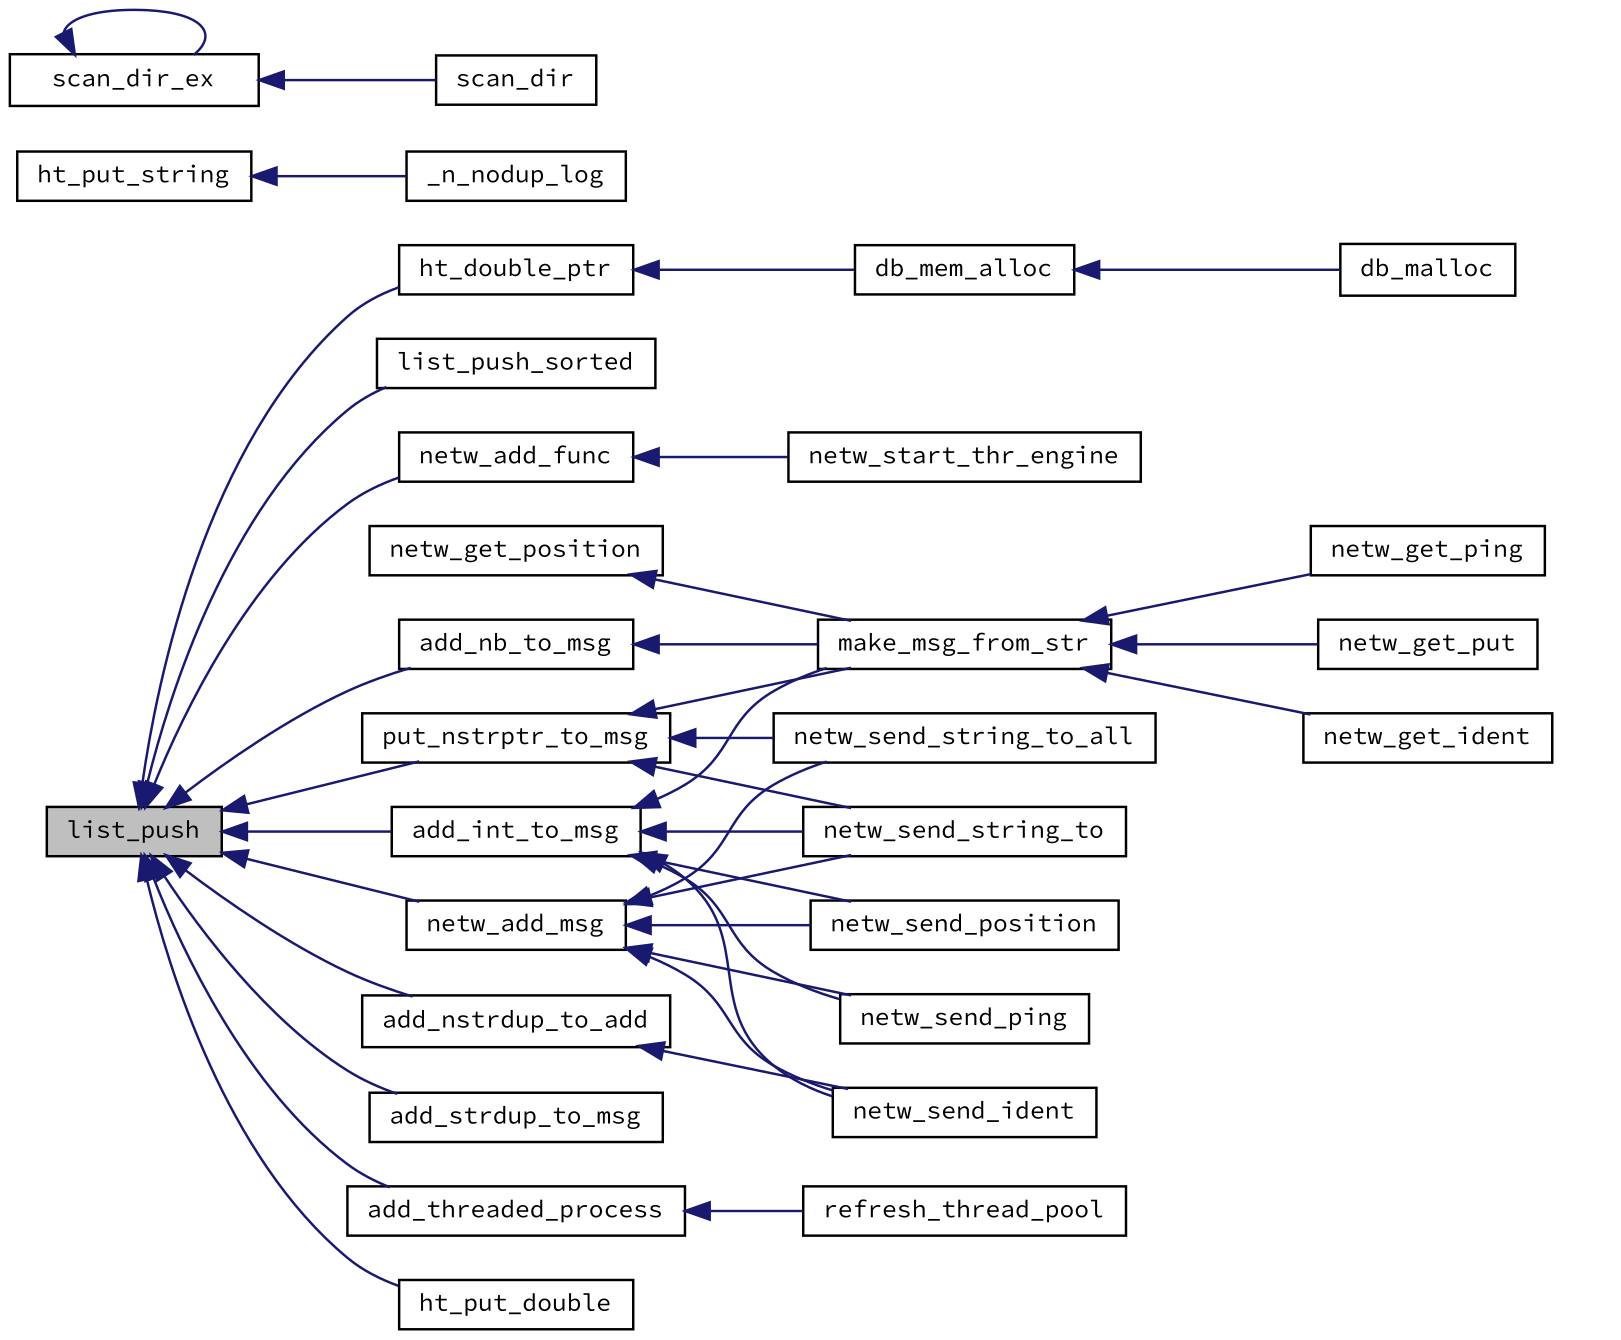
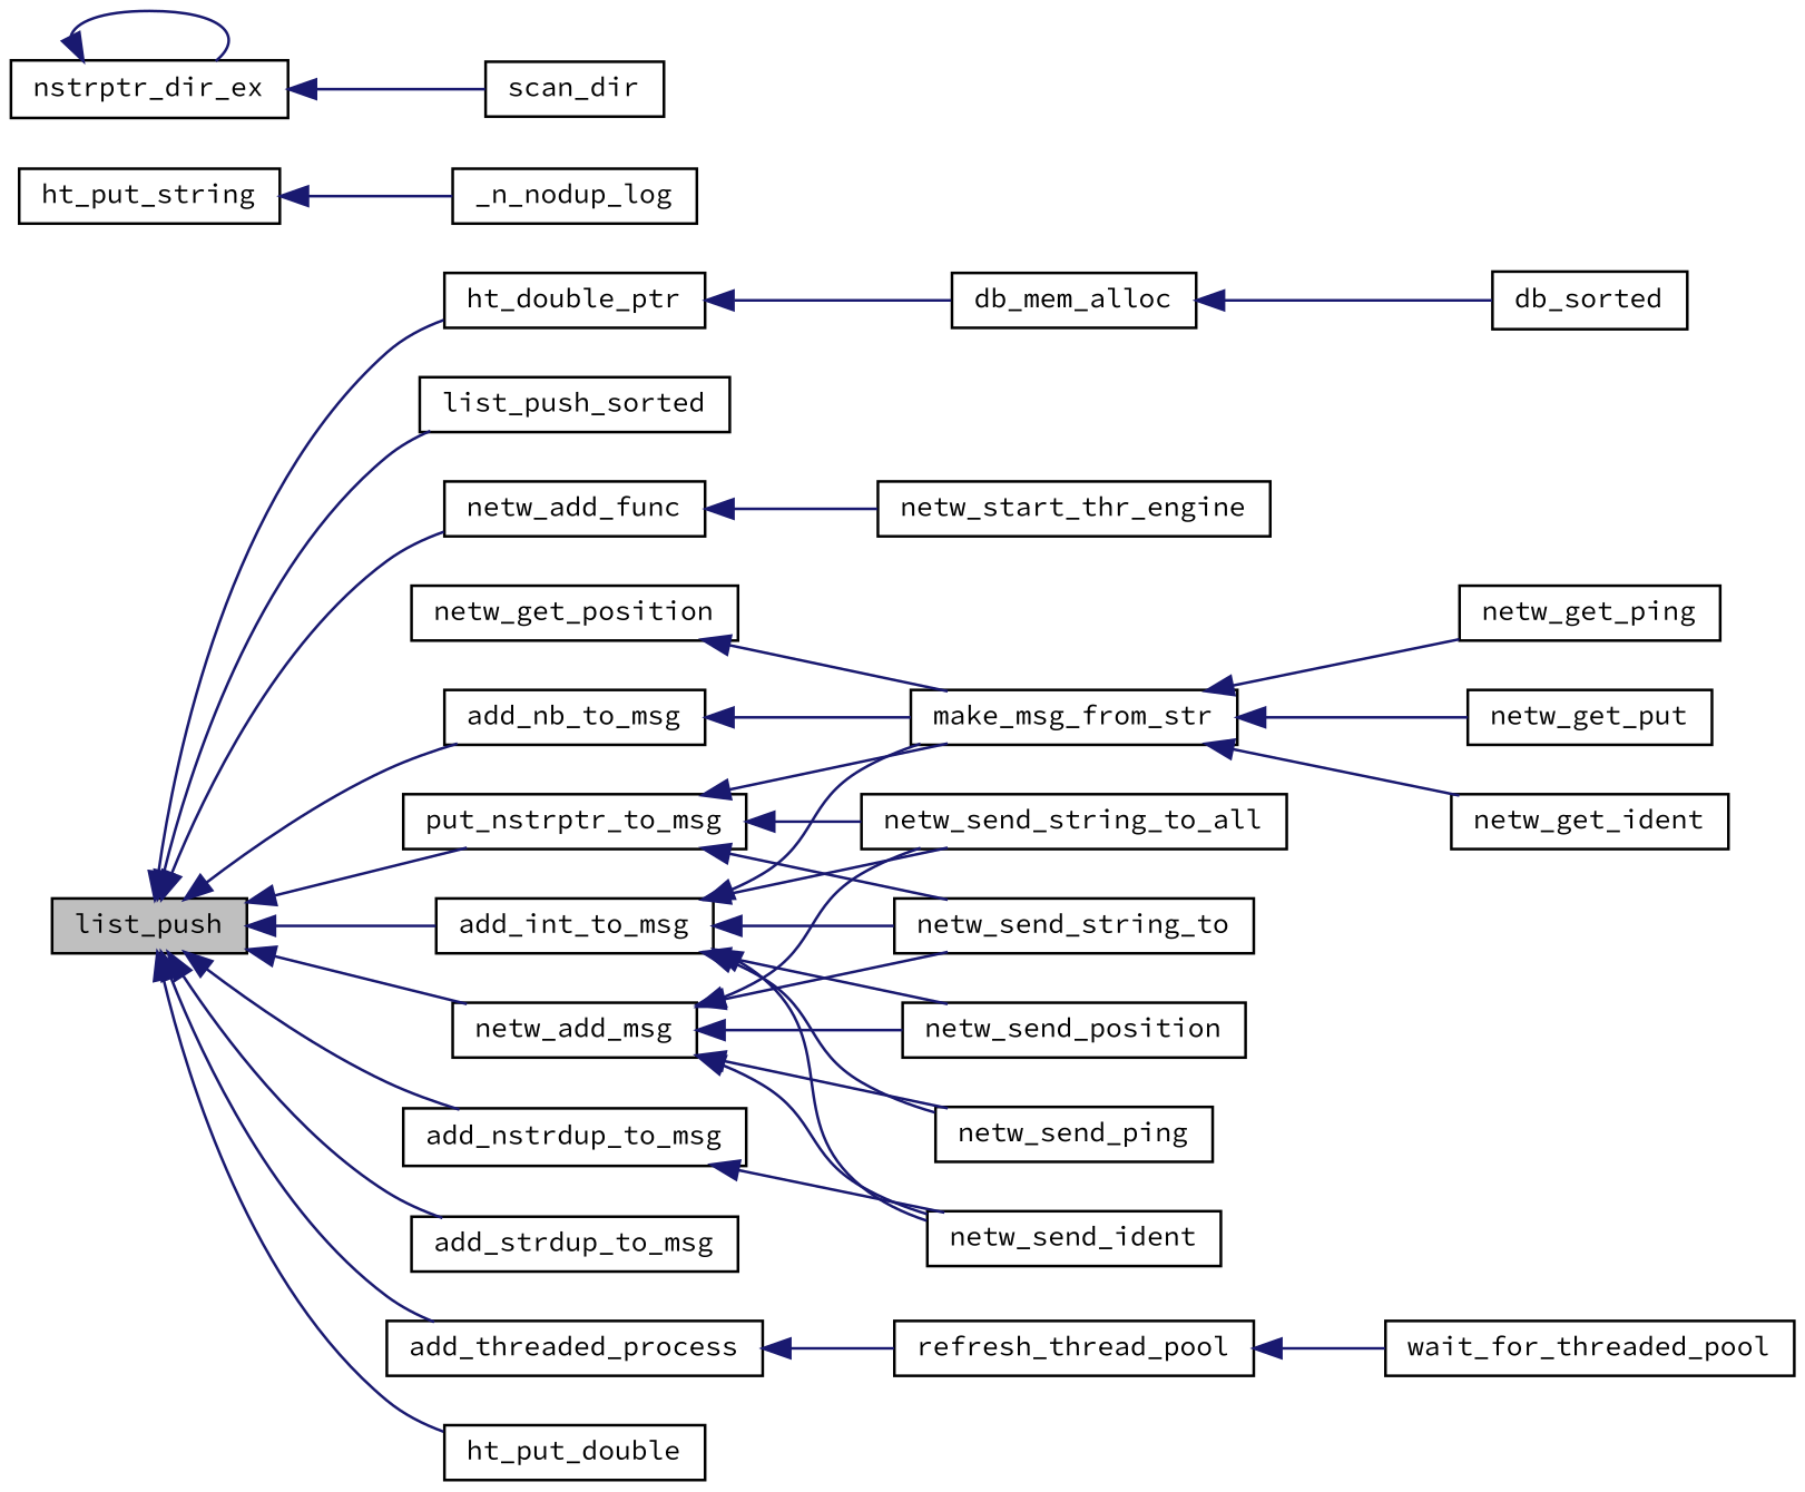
  digraph {
    fontname="Source Code Pro"
    rankdir=LR
    node [color=black fillcolor=white fontname="Source Code Pro" fontsize=10 shape=record style=filled]
    edge [color=midnightblue dir=back fontname="Source Code Pro" fontsize=10 labelfontname=Helvetica labelfontsize=10 style=solid]
    n1 [fillcolor=grey75 fontcolor=black height=0.2 label=list_push width=0.4]
    n2 [height=0.2 label=add_int_to_msg width=0.4]
    n3 [height=0.2 label=add_nb_to_msg width=0.4]
-   n4 [height=0.2 label=add_nstrdup_to_add width=0.4]
+   n4 [height=0.2 label=add_nstrdup_to_msg width=0.4]
    n5 [height=0.2 label=put_nstrptr_to_msg width=0.4]
    n6 [height=0.2 label=add_strdup_to_msg width=0.4]
    n7 [height=0.2 label=add_threaded_process width=0.4]
    n8 [height=0.2 label=ht_put_double width=0.4]
    n9 [height=0.2 label=ht_double_ptr width=0.4]
    n10 [height=0.2 label=list_push_sorted width=0.4]
    n11 [height=0.2 label=netw_add_msg width=0.4]
    n12 [height=0.2 label=netw_add_func width=0.4]
    n13 [height=0.2 label=make_msg_from_str width=0.4]
    n14 [height=0.2 label=netw_send_ident width=0.4]
    n15 [height=0.2 label=netw_send_ping width=0.4]
    n16 [height=0.2 label=netw_send_position width=0.4]
    n17 [height=0.2 label=netw_send_string_to width=0.4]
    n18 [height=0.2 label=netw_send_string_to_all width=0.4]
    n19 [height=0.2 label=refresh_thread_pool width=0.4]
    n20 [height=0.2 label=db_mem_alloc width=0.4]
    n21 [height=0.2 label=ht_put_string width=0.4]
    n22 [height=0.2 label=_n_nodup_log width=0.4]
    n23 [height=0.2 label=netw_start_thr_engine width=0.4]
-   n24 [height=0.2 label=scan_dir_ex width=0.4]
+   n24 [height=0.2 label=nstrptr_dir_ex width=0.4]
    n25 [height=0.2 label=scan_dir width=0.4]
    n26 [height=0.2 label=netw_get_ident width=0.4]
    n27 [height=0.2 label=netw_get_ping width=0.4]
    n28 [height=0.2 label=netw_get_put width=0.4]
    n29 [height=0.2 label=netw_get_position width=0.4]
-   n31 [height=0.2 label=db_malloc width=0.4]
+   n30 [height=0.2 label=wait_for_threaded_pool width=0.4]
+   n31 [height=0.2 label=db_sorted width=0.4]
    n1 -> n2
    n1 -> n3
    n1 -> n4
    n1 -> n5
    n1 -> n6
    n1 -> n7
    n1 -> n8
    n1 -> n9
    n1 -> n10
    n1 -> n11
    n1 -> n12
    n2 -> n13
    n2 -> n14
    n2 -> n15
    n2 -> n16
    n2 -> n17
+   n2 -> n18
    n3 -> n13
    n4 -> n14
    n5 -> n13
    n5 -> n17
    n5 -> n18
    n7 -> n19
    n9 -> n20
    n11 -> n14
    n11 -> n15
    n11 -> n16
    n11 -> n17
    n11 -> n18
    n12 -> n23
    n13 -> n26
    n13 -> n27
    n13 -> n28
+   n19 -> n30
    n20 -> n31
    n21 -> n22
    n24 -> n24
    n24 -> n25
    n29 -> n13
  }
